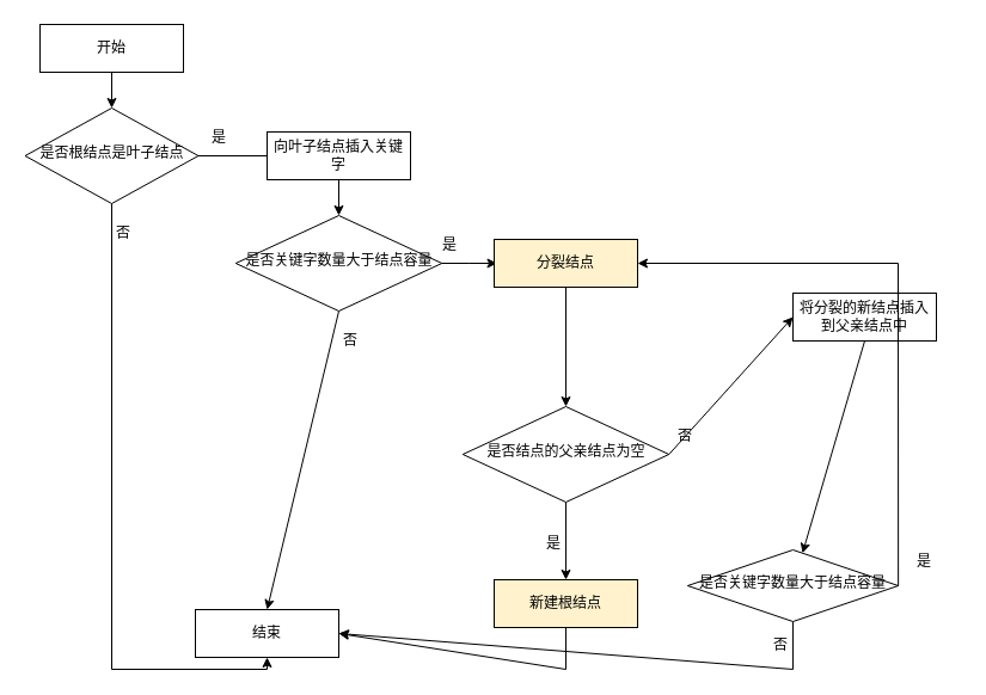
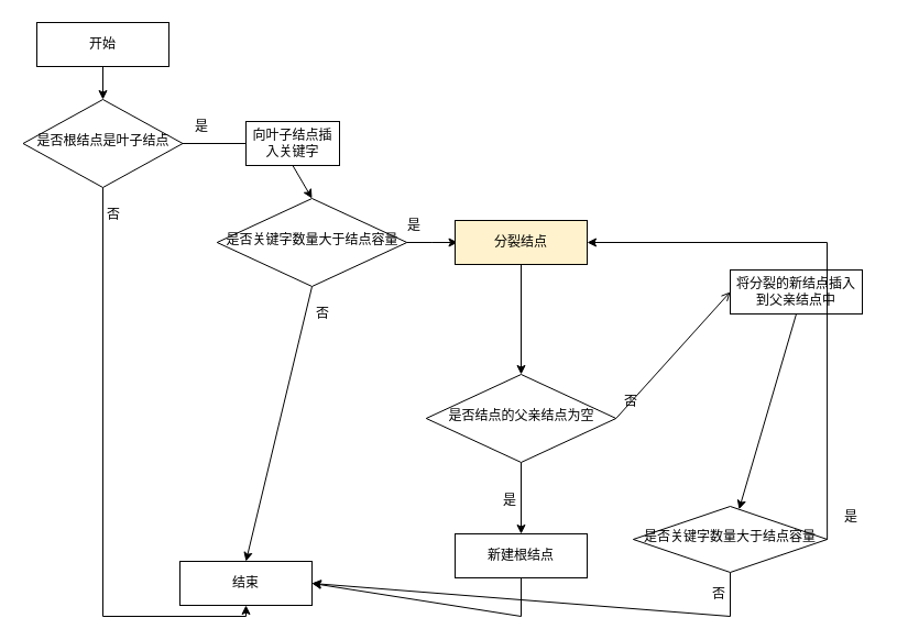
  <mxCell id="0" />
  <mxCell id="1" parent="0" />
  <mxCell id="2" style="edgeStyle=orthogonalEdgeStyle;rounded=0;orthogonalLoop=1;jettySize=auto;html=1;exitX=1;exitY=0.5;exitDx=0;exitDy=0;endArrow=none;" parent="1" source="4" target="7" edge="1"><mxGeometry relative="1" as="geometry" /></mxCell>
  <mxCell id="3" style="edgeStyle=orthogonalEdgeStyle;rounded=0;orthogonalLoop=1;jettySize=auto;html=1;exitX=0.5;exitY=1;exitDx=0;exitDy=0;" parent="1" source="4" target="5" edge="1"><mxGeometry relative="1" as="geometry"><Array as="points"><mxPoint x="93" y="560" /></Array></mxGeometry></mxCell>
  <mxCell id="4" value="是否根结点是叶子结点" style="rhombus;whiteSpace=wrap;html=1;shadow=0;fontFamily=Helvetica;fontSize=12;align=center;strokeWidth=1;spacing=6;spacingTop=-4;rounded=0;" parent="1" vertex="1"><mxGeometry x="20.5" y="90" width="145" height="80" as="geometry" /></mxCell>
  <mxCell id="5" value="结束" style="rounded=0;whiteSpace=wrap;html=1;fontSize=12;glass=0;strokeWidth=1;shadow=0;" parent="1" vertex="1"><mxGeometry x="163" y="510" width="120" height="40" as="geometry" /></mxCell>
  <mxCell id="6" style="edgeStyle=none;html=1;exitX=0.5;exitY=1;exitDx=0;exitDy=0;entryX=0.5;entryY=0;entryDx=0;entryDy=0;rounded=0;" parent="1" source="7" target="14" edge="1"><mxGeometry relative="1" as="geometry" /></mxCell>
- <mxCell id="7" value="向叶子结点插入关键字" style="rounded=0;whiteSpace=wrap;html=1;fontSize=12;glass=0;strokeWidth=1;shadow=0;" parent="1" vertex="1"><mxGeometry x="223" y="110" width="120" height="40" as="geometry" /></mxCell>
+ <mxCell id="7" value="向叶子结点插入关键字" style="rounded=0;whiteSpace=wrap;html=1;fontSize=12;glass=0;strokeWidth=1;shadow=0;" parent="1" vertex="1"><mxGeometry x="223" y="110" width="85" height="40" as="geometry" /></mxCell>
  <mxCell id="8" style="edgeStyle=orthogonalEdgeStyle;rounded=0;orthogonalLoop=1;jettySize=auto;html=1;exitX=0.5;exitY=1;exitDx=0;exitDy=0;entryX=0.5;entryY=0;entryDx=0;entryDy=0;" parent="1" source="9" edge="1"><mxGeometry relative="1" as="geometry"><mxPoint x="93" y="90" as="targetPoint" /></mxGeometry></mxCell>
  <mxCell id="9" value="开始" style="rounded=0;whiteSpace=wrap;html=1;fontSize=12;glass=0;strokeWidth=1;shadow=0;" parent="1" vertex="1"><mxGeometry x="33" y="20" width="120" height="40" as="geometry" /></mxCell>
  <mxCell id="10" value="是" style="text;html=1;strokeColor=none;fillColor=none;align=center;verticalAlign=middle;whiteSpace=wrap;rounded=0;" parent="1" vertex="1"><mxGeometry x="153" y="100" width="60" height="30" as="geometry" /></mxCell>
  <mxCell id="11" value="否" style="text;html=1;strokeColor=none;fillColor=none;align=center;verticalAlign=middle;whiteSpace=wrap;rounded=0;" parent="1" vertex="1"><mxGeometry x="73" y="180" width="60" height="30" as="geometry" /></mxCell>
  <mxCell id="12" style="edgeStyle=orthogonalEdgeStyle;rounded=0;orthogonalLoop=1;jettySize=auto;html=1;exitX=1;exitY=0.5;exitDx=0;exitDy=0;" parent="1" source="14" edge="1"><mxGeometry relative="1" as="geometry"><mxPoint x="415.5" y="220" as="targetPoint" /></mxGeometry></mxCell>
  <mxCell id="13" style="edgeStyle=none;html=1;exitX=0.5;exitY=1;exitDx=0;exitDy=0;entryX=0.5;entryY=0;entryDx=0;entryDy=0;rounded=0;" parent="1" source="14" target="5" edge="1"><mxGeometry relative="1" as="geometry" /></mxCell>
  <mxCell id="14" value="是否关键字数量大于结点容量" style="rhombus;whiteSpace=wrap;html=1;shadow=0;fontFamily=Helvetica;fontSize=12;align=center;strokeWidth=1;spacing=6;spacingTop=-4;rounded=0;" parent="1" vertex="1"><mxGeometry x="196.75" y="180" width="172.5" height="80" as="geometry" /></mxCell>
  <mxCell id="15" value="是" style="text;html=1;strokeColor=none;fillColor=none;align=center;verticalAlign=middle;whiteSpace=wrap;rounded=0;" parent="1" vertex="1"><mxGeometry x="345.5" y="190" width="60" height="30" as="geometry" /></mxCell>
  <mxCell id="16" value="否" style="text;html=1;strokeColor=none;fillColor=none;align=center;verticalAlign=middle;whiteSpace=wrap;rounded=0;" parent="1" vertex="1"><mxGeometry x="263" y="270" width="60" height="30" as="geometry" /></mxCell>
  <mxCell id="17" style="edgeStyle=none;html=1;exitX=0.5;exitY=1;exitDx=0;exitDy=0;rounded=0;" parent="1" source="18" edge="1" target="23"><mxGeometry relative="1" as="geometry"><mxPoint x="473" y="270" as="targetPoint" /></mxGeometry></mxCell>
  <mxCell id="18" value="分裂结点" style="rounded=0;whiteSpace=wrap;html=1;fontSize=12;glass=0;strokeWidth=1;shadow=0;fillColor=#fff2cc;" parent="1" vertex="1"><mxGeometry x="413" y="200" width="120" height="40" as="geometry" /></mxCell>
  <mxCell id="19" style="edgeStyle=none;html=1;exitX=0.5;exitY=1;exitDx=0;exitDy=0;" edge="1" parent="1" source="20" target="30"><mxGeometry relative="1" as="geometry" /></mxCell>
  <mxCell id="20" value="将分裂的新结点插入到父亲结点中" style="rounded=0;whiteSpace=wrap;html=1;fontSize=12;glass=0;strokeWidth=1;shadow=0;" parent="1" vertex="1"><mxGeometry x="663" y="245" width="120" height="40" as="geometry" /></mxCell>
  <mxCell id="21" style="edgeStyle=none;rounded=0;html=1;exitX=0.5;exitY=1;exitDx=0;exitDy=0;" edge="1" parent="1" source="23" target="27"><mxGeometry relative="1" as="geometry" /></mxCell>
- <mxCell id="22" style="edgeStyle=none;html=1;exitX=1;exitY=0.5;exitDx=0;exitDy=0;entryX=0;entryY=0.5;entryDx=0;entryDy=0;" edge="1" parent="1" source="23" target="20"><mxGeometry relative="1" as="geometry" /></mxCell>
+ <mxCell id="22" style="edgeStyle=none;html=1;exitX=1;exitY=0.5;exitDx=0;exitDy=0;entryX=0;entryY=0.5;entryDx=0;entryDy=0;endArrow=open;" edge="1" parent="1" source="23" target="20"><mxGeometry relative="1" as="geometry" /></mxCell>
  <mxCell id="23" value="是否结点的父亲结点为空" style="rhombus;whiteSpace=wrap;html=1;shadow=0;fontFamily=Helvetica;fontSize=12;align=center;strokeWidth=1;spacing=6;spacingTop=-4;rounded=0;" vertex="1" parent="1"><mxGeometry x="386.75" y="340" width="172.5" height="80" as="geometry" /></mxCell>
  <mxCell id="24" value="是" style="text;html=1;strokeColor=none;fillColor=none;align=center;verticalAlign=middle;whiteSpace=wrap;rounded=0;" vertex="1" parent="1"><mxGeometry x="433" y="440" width="60" height="30" as="geometry" /></mxCell>
  <mxCell id="25" value="否" style="text;html=1;strokeColor=none;fillColor=none;align=center;verticalAlign=middle;whiteSpace=wrap;rounded=0;" vertex="1" parent="1"><mxGeometry x="543" y="350" width="60" height="30" as="geometry" /></mxCell>
  <mxCell id="26" style="edgeStyle=none;html=1;exitX=0.5;exitY=1;exitDx=0;exitDy=0;entryX=1;entryY=0.5;entryDx=0;entryDy=0;rounded=0;" edge="1" parent="1" source="27" target="5"><mxGeometry relative="1" as="geometry"><mxPoint x="663" y="490" as="targetPoint" /><Array as="points"><mxPoint x="473" y="560" /></Array></mxGeometry></mxCell>
- <mxCell id="27" value="新建根结点" style="rounded=0;whiteSpace=wrap;html=1;fontSize=12;glass=0;strokeWidth=1;shadow=0;fillColor=#fff2cc;" vertex="1" parent="1"><mxGeometry x="413" y="485" width="120" height="40" as="geometry" /></mxCell>
+ <mxCell id="27" value="新建根结点" style="rounded=0;whiteSpace=wrap;html=1;fontSize=12;glass=0;strokeWidth=1;shadow=0;" vertex="1" parent="1"><mxGeometry x="413" y="485" width="120" height="40" as="geometry" /></mxCell>
  <mxCell id="28" style="edgeStyle=none;html=1;exitX=1;exitY=0.5;exitDx=0;exitDy=0;entryX=1;entryY=0.5;entryDx=0;entryDy=0;rounded=0;" edge="1" parent="1" source="30" target="18"><mxGeometry relative="1" as="geometry"><Array as="points"><mxPoint x="751" y="220" /></Array></mxGeometry></mxCell>
  <mxCell id="29" style="edgeStyle=none;rounded=0;html=1;exitX=0.5;exitY=1;exitDx=0;exitDy=0;entryX=1;entryY=0.5;entryDx=0;entryDy=0;" edge="1" parent="1" source="30" target="5"><mxGeometry relative="1" as="geometry"><Array as="points"><mxPoint x="663" y="560" /></Array></mxGeometry></mxCell>
  <mxCell id="30" value="是否关键字数量大于结点容量" style="rhombus;whiteSpace=wrap;html=1;shadow=0;fontFamily=Helvetica;fontSize=12;align=center;strokeWidth=1;spacing=6;spacingTop=-4;rounded=0;" vertex="1" parent="1"><mxGeometry x="574.88" y="460" width="176.25" height="60" as="geometry" /></mxCell>
  <mxCell id="31" value="是" style="text;html=1;strokeColor=none;fillColor=none;align=center;verticalAlign=middle;whiteSpace=wrap;rounded=0;" vertex="1" parent="1"><mxGeometry x="743" y="455" width="60" height="30" as="geometry" /></mxCell>
  <mxCell id="32" value="否" style="text;html=1;strokeColor=none;fillColor=none;align=center;verticalAlign=middle;whiteSpace=wrap;rounded=0;" vertex="1" parent="1"><mxGeometry x="623" y="525" width="60" height="30" as="geometry" /></mxCell>
